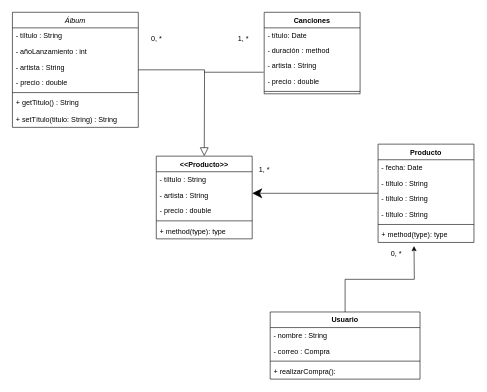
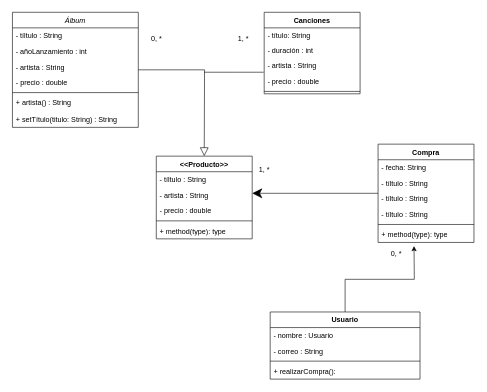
  <mxCell id="0" />
  <mxCell id="1" parent="0" />
  <mxCell id="2" style="edgeStyle=orthogonalEdgeStyle;rounded=0;orthogonalLoop=1;jettySize=auto;html=1;endArrow=block;endFill=0;endSize=12;" parent="1" source="3" edge="1"><mxGeometry relative="1" as="geometry"><mxPoint x="340" y="260" as="targetPoint" /></mxGeometry></mxCell>
  <mxCell id="3" value="Álbum" style="swimlane;fontStyle=2;align=center;verticalAlign=top;childLayout=stackLayout;horizontal=1;startSize=26;horizontalStack=0;resizeParent=1;resizeLast=0;collapsible=1;marginBottom=0;rounded=0;shadow=0;strokeWidth=1;" parent="1" vertex="1"><mxGeometry x="20" y="20" width="210" height="192" as="geometry"><mxRectangle x="230" y="140" width="160" height="26" as="alternateBounds" /></mxGeometry></mxCell>
  <mxCell id="4" value="- tíltulo : String" style="text;align=left;verticalAlign=top;spacingLeft=4;spacingRight=4;overflow=hidden;rotatable=0;points=[[0,0.5],[1,0.5]];portConstraint=eastwest;" parent="3" vertex="1"><mxGeometry y="26" width="210" height="26" as="geometry" /></mxCell>
  <mxCell id="5" value="- añoLanzamiento : int" style="text;align=left;verticalAlign=top;spacingLeft=4;spacingRight=4;overflow=hidden;rotatable=0;points=[[0,0.5],[1,0.5]];portConstraint=eastwest;rounded=0;shadow=0;html=0;" parent="3" vertex="1"><mxGeometry y="52" width="210" height="26" as="geometry" /></mxCell>
  <mxCell id="6" value="- artista : String&#10;" style="text;align=left;verticalAlign=top;spacingLeft=4;spacingRight=4;overflow=hidden;rotatable=0;points=[[0,0.5],[1,0.5]];portConstraint=eastwest;rounded=0;shadow=0;html=0;" parent="3" vertex="1"><mxGeometry y="78" width="210" height="26" as="geometry" /></mxCell>
  <mxCell id="7" value="- precio : double" style="text;strokeColor=none;fillColor=none;align=left;verticalAlign=top;spacingLeft=4;spacingRight=4;overflow=hidden;rotatable=0;points=[[0,0.5],[1,0.5]];portConstraint=eastwest;whiteSpace=wrap;html=1;" parent="3" vertex="1"><mxGeometry y="104" width="210" height="26" as="geometry" /></mxCell>
  <mxCell id="8" value="" style="line;html=1;strokeWidth=1;align=left;verticalAlign=middle;spacingTop=-1;spacingLeft=3;spacingRight=3;rotatable=0;labelPosition=right;points=[];portConstraint=eastwest;" parent="3" vertex="1"><mxGeometry y="130" width="210" height="8" as="geometry" /></mxCell>
- <mxCell id="9" value="+ getTitulo() : String&#10;" style="text;align=left;verticalAlign=top;spacingLeft=4;spacingRight=4;overflow=hidden;rotatable=0;points=[[0,0.5],[1,0.5]];portConstraint=eastwest;" parent="3" vertex="1"><mxGeometry y="138" width="210" height="28" as="geometry" /></mxCell>
+ <mxCell id="9" value="+ artista() : String&#10;" style="text;align=left;verticalAlign=top;spacingLeft=4;spacingRight=4;overflow=hidden;rotatable=0;points=[[0,0.5],[1,0.5]];portConstraint=eastwest;" parent="3" vertex="1"><mxGeometry y="138" width="210" height="28" as="geometry" /></mxCell>
  <mxCell id="10" value="+ setTítulo(titulo: String) : String" style="text;strokeColor=none;fillColor=none;align=left;verticalAlign=top;spacingLeft=4;spacingRight=4;overflow=hidden;rotatable=0;points=[[0,0.5],[1,0.5]];portConstraint=eastwest;whiteSpace=wrap;html=1;" parent="3" vertex="1"><mxGeometry y="166" width="210" height="26" as="geometry" /></mxCell>
  <mxCell id="11" style="edgeStyle=orthogonalEdgeStyle;rounded=0;orthogonalLoop=1;jettySize=auto;html=1;endArrow=none;endFill=0;exitX=-0.006;exitY=0.923;exitDx=0;exitDy=0;exitPerimeter=0;" parent="1" source="15" edge="1"><mxGeometry relative="1" as="geometry"><mxPoint x="340" y="120" as="targetPoint" /></mxGeometry></mxCell>
  <mxCell id="12" value="Canciones" style="swimlane;fontStyle=1;align=center;verticalAlign=top;childLayout=stackLayout;horizontal=1;startSize=26;horizontalStack=0;resizeParent=1;resizeParentMax=0;resizeLast=0;collapsible=1;marginBottom=0;whiteSpace=wrap;html=1;" parent="1" vertex="1"><mxGeometry x="440" y="20" width="160" height="136" as="geometry" /></mxCell>
- <mxCell id="13" value="- título: Date" style="text;strokeColor=none;fillColor=none;align=left;verticalAlign=top;spacingLeft=4;spacingRight=4;overflow=hidden;rotatable=0;points=[[0,0.5],[1,0.5]];portConstraint=eastwest;whiteSpace=wrap;html=1;" parent="12" vertex="1"><mxGeometry y="26" width="160" height="24" as="geometry" /></mxCell>
- <mxCell id="14" value="- duración : method" style="text;strokeColor=none;fillColor=none;align=left;verticalAlign=top;spacingLeft=4;spacingRight=4;overflow=hidden;rotatable=0;points=[[0,0.5],[1,0.5]];portConstraint=eastwest;whiteSpace=wrap;html=1;" parent="12" vertex="1"><mxGeometry y="50" width="160" height="26" as="geometry" /></mxCell>
+ <mxCell id="13" value="- título: String" style="text;strokeColor=none;fillColor=none;align=left;verticalAlign=top;spacingLeft=4;spacingRight=4;overflow=hidden;rotatable=0;points=[[0,0.5],[1,0.5]];portConstraint=eastwest;whiteSpace=wrap;html=1;" parent="12" vertex="1"><mxGeometry y="26" width="160" height="24" as="geometry" /></mxCell>
+ <mxCell id="14" value="- duración : int" style="text;strokeColor=none;fillColor=none;align=left;verticalAlign=top;spacingLeft=4;spacingRight=4;overflow=hidden;rotatable=0;points=[[0,0.5],[1,0.5]];portConstraint=eastwest;whiteSpace=wrap;html=1;" parent="12" vertex="1"><mxGeometry y="50" width="160" height="26" as="geometry" /></mxCell>
  <mxCell id="15" value="- artista : String&#10;" style="text;align=left;verticalAlign=top;spacingLeft=4;spacingRight=4;overflow=hidden;rotatable=0;points=[[0,0.5],[1,0.5]];portConstraint=eastwest;rounded=0;shadow=0;html=0;" parent="12" vertex="1"><mxGeometry y="76" width="160" height="26" as="geometry" /></mxCell>
  <mxCell id="16" value="- precio : double" style="text;strokeColor=none;fillColor=none;align=left;verticalAlign=top;spacingLeft=4;spacingRight=4;overflow=hidden;rotatable=0;points=[[0,0.5],[1,0.5]];portConstraint=eastwest;whiteSpace=wrap;html=1;" parent="12" vertex="1"><mxGeometry y="102" width="160" height="26" as="geometry" /></mxCell>
  <mxCell id="17" value="" style="line;strokeWidth=1;fillColor=none;align=left;verticalAlign=middle;spacingTop=-1;spacingLeft=3;spacingRight=3;rotatable=0;labelPosition=right;points=[];portConstraint=eastwest;strokeColor=inherit;" parent="12" vertex="1"><mxGeometry y="128" width="160" height="8" as="geometry" /></mxCell>
  <mxCell id="18" style="edgeStyle=orthogonalEdgeStyle;rounded=0;orthogonalLoop=1;jettySize=auto;html=1;" parent="1" source="19" edge="1"><mxGeometry relative="1" as="geometry"><mxPoint x="690" y="410" as="targetPoint" /></mxGeometry></mxCell>
  <mxCell id="19" value="Usuario" style="swimlane;fontStyle=1;align=center;verticalAlign=top;childLayout=stackLayout;horizontal=1;startSize=26;horizontalStack=0;resizeParent=1;resizeParentMax=0;resizeLast=0;collapsible=1;marginBottom=0;whiteSpace=wrap;html=1;" parent="1" vertex="1"><mxGeometry x="450" y="520" width="250" height="112" as="geometry" /></mxCell>
- <mxCell id="20" value="- nombre : String" style="text;align=left;verticalAlign=top;spacingLeft=4;spacingRight=4;overflow=hidden;rotatable=0;points=[[0,0.5],[1,0.5]];portConstraint=eastwest;" parent="19" vertex="1"><mxGeometry y="26" width="250" height="26" as="geometry" /></mxCell>
- <mxCell id="21" value="- correo : Compra" style="text;align=left;verticalAlign=top;spacingLeft=4;spacingRight=4;overflow=hidden;rotatable=0;points=[[0,0.5],[1,0.5]];portConstraint=eastwest;" parent="19" vertex="1"><mxGeometry y="52" width="250" height="26" as="geometry" /></mxCell>
+ <mxCell id="20" value="- nombre : Usuario" style="text;align=left;verticalAlign=top;spacingLeft=4;spacingRight=4;overflow=hidden;rotatable=0;points=[[0,0.5],[1,0.5]];portConstraint=eastwest;" parent="19" vertex="1"><mxGeometry y="26" width="250" height="26" as="geometry" /></mxCell>
+ <mxCell id="21" value="- correo : String" style="text;align=left;verticalAlign=top;spacingLeft=4;spacingRight=4;overflow=hidden;rotatable=0;points=[[0,0.5],[1,0.5]];portConstraint=eastwest;" parent="19" vertex="1"><mxGeometry y="52" width="250" height="26" as="geometry" /></mxCell>
  <mxCell id="22" value="" style="line;strokeWidth=1;fillColor=none;align=left;verticalAlign=middle;spacingTop=-1;spacingLeft=3;spacingRight=3;rotatable=0;labelPosition=right;points=[];portConstraint=eastwest;strokeColor=inherit;" parent="19" vertex="1"><mxGeometry y="78" width="250" height="8" as="geometry" /></mxCell>
  <mxCell id="23" value="+ realizarCompra():&amp;nbsp;" style="text;strokeColor=none;fillColor=none;align=left;verticalAlign=top;spacingLeft=4;spacingRight=4;overflow=hidden;rotatable=0;points=[[0,0.5],[1,0.5]];portConstraint=eastwest;whiteSpace=wrap;html=1;" parent="19" vertex="1"><mxGeometry y="86" width="250" height="26" as="geometry" /></mxCell>
  <mxCell id="24" style="edgeStyle=orthogonalEdgeStyle;rounded=0;orthogonalLoop=1;jettySize=auto;html=1;entryX=1;entryY=0.385;entryDx=0;entryDy=0;entryPerimeter=0;endSize=14;" parent="1" source="25" target="34" edge="1"><mxGeometry relative="1" as="geometry"><mxPoint x="430" y="322" as="targetPoint" /></mxGeometry></mxCell>
- <mxCell id="25" value="Producto" style="swimlane;fontStyle=1;align=center;verticalAlign=top;childLayout=stackLayout;horizontal=1;startSize=26;horizontalStack=0;resizeParent=1;resizeParentMax=0;resizeLast=0;collapsible=1;marginBottom=0;whiteSpace=wrap;html=1;" parent="1" vertex="1"><mxGeometry x="630" y="240" width="160" height="164" as="geometry" /></mxCell>
- <mxCell id="26" value="- fecha: Date" style="text;align=left;verticalAlign=top;spacingLeft=4;spacingRight=4;overflow=hidden;rotatable=0;points=[[0,0.5],[1,0.5]];portConstraint=eastwest;" parent="25" vertex="1"><mxGeometry y="26" width="160" height="26" as="geometry" /></mxCell>
+ <mxCell id="25" value="Compra" style="swimlane;fontStyle=1;align=center;verticalAlign=top;childLayout=stackLayout;horizontal=1;startSize=26;horizontalStack=0;resizeParent=1;resizeParentMax=0;resizeLast=0;collapsible=1;marginBottom=0;whiteSpace=wrap;html=1;" parent="1" vertex="1"><mxGeometry x="630" y="240" width="160" height="164" as="geometry" /></mxCell>
+ <mxCell id="26" value="- fecha: String" style="text;align=left;verticalAlign=top;spacingLeft=4;spacingRight=4;overflow=hidden;rotatable=0;points=[[0,0.5],[1,0.5]];portConstraint=eastwest;" parent="25" vertex="1"><mxGeometry y="26" width="160" height="26" as="geometry" /></mxCell>
  <mxCell id="27" value="- tíltulo : String" style="text;align=left;verticalAlign=top;spacingLeft=4;spacingRight=4;overflow=hidden;rotatable=0;points=[[0,0.5],[1,0.5]];portConstraint=eastwest;" parent="25" vertex="1"><mxGeometry y="52" width="160" height="26" as="geometry" /></mxCell>
  <mxCell id="28" value="- tíltulo : String" style="text;align=left;verticalAlign=top;spacingLeft=4;spacingRight=4;overflow=hidden;rotatable=0;points=[[0,0.5],[1,0.5]];portConstraint=eastwest;" parent="25" vertex="1"><mxGeometry y="78" width="160" height="26" as="geometry" /></mxCell>
  <mxCell id="29" value="- tíltulo : String" style="text;align=left;verticalAlign=top;spacingLeft=4;spacingRight=4;overflow=hidden;rotatable=0;points=[[0,0.5],[1,0.5]];portConstraint=eastwest;" parent="25" vertex="1"><mxGeometry y="104" width="160" height="26" as="geometry" /></mxCell>
  <mxCell id="30" value="" style="line;strokeWidth=1;fillColor=none;align=left;verticalAlign=middle;spacingTop=-1;spacingLeft=3;spacingRight=3;rotatable=0;labelPosition=right;points=[];portConstraint=eastwest;strokeColor=inherit;" parent="25" vertex="1"><mxGeometry y="130" width="160" height="8" as="geometry" /></mxCell>
  <mxCell id="31" value="+ method(type): type" style="text;strokeColor=none;fillColor=none;align=left;verticalAlign=top;spacingLeft=4;spacingRight=4;overflow=hidden;rotatable=0;points=[[0,0.5],[1,0.5]];portConstraint=eastwest;whiteSpace=wrap;html=1;" parent="25" vertex="1"><mxGeometry y="138" width="160" height="26" as="geometry" /></mxCell>
  <mxCell id="32" value="&amp;lt;&amp;lt;Producto&amp;gt;&amp;gt;" style="swimlane;fontStyle=1;align=center;verticalAlign=top;childLayout=stackLayout;horizontal=1;startSize=26;horizontalStack=0;resizeParent=1;resizeParentMax=0;resizeLast=0;collapsible=1;marginBottom=0;whiteSpace=wrap;html=1;" parent="1" vertex="1"><mxGeometry x="260" y="260" width="160" height="138" as="geometry" /></mxCell>
  <mxCell id="33" value="- tíltulo : String" style="text;align=left;verticalAlign=top;spacingLeft=4;spacingRight=4;overflow=hidden;rotatable=0;points=[[0,0.5],[1,0.5]];portConstraint=eastwest;" parent="32" vertex="1"><mxGeometry y="26" width="160" height="26" as="geometry" /></mxCell>
  <mxCell id="34" value="- artista : String&#10;" style="text;align=left;verticalAlign=top;spacingLeft=4;spacingRight=4;overflow=hidden;rotatable=0;points=[[0,0.5],[1,0.5]];portConstraint=eastwest;rounded=0;shadow=0;html=0;" parent="32" vertex="1"><mxGeometry y="52" width="160" height="26" as="geometry" /></mxCell>
  <mxCell id="35" value="- precio : double" style="text;strokeColor=none;fillColor=none;align=left;verticalAlign=top;spacingLeft=4;spacingRight=4;overflow=hidden;rotatable=0;points=[[0,0.5],[1,0.5]];portConstraint=eastwest;whiteSpace=wrap;html=1;" parent="32" vertex="1"><mxGeometry y="78" width="160" height="26" as="geometry" /></mxCell>
  <mxCell id="36" value="" style="line;strokeWidth=1;fillColor=none;align=left;verticalAlign=middle;spacingTop=-1;spacingLeft=3;spacingRight=3;rotatable=0;labelPosition=right;points=[];portConstraint=eastwest;strokeColor=inherit;" parent="32" vertex="1"><mxGeometry y="104" width="160" height="8" as="geometry" /></mxCell>
  <mxCell id="37" value="+ method(type): type" style="text;strokeColor=none;fillColor=none;align=left;verticalAlign=top;spacingLeft=4;spacingRight=4;overflow=hidden;rotatable=0;points=[[0,0.5],[1,0.5]];portConstraint=eastwest;whiteSpace=wrap;html=1;" parent="32" vertex="1"><mxGeometry y="112" width="160" height="26" as="geometry" /></mxCell>
  <mxCell id="38" value="0, *" style="text;html=1;align=center;verticalAlign=middle;resizable=0;points=[];autosize=1;strokeColor=none;fillColor=none;" parent="1" vertex="1"><mxGeometry x="240" y="50" width="40" height="30" as="geometry" /></mxCell>
  <mxCell id="39" value="1, *" style="text;html=1;align=center;verticalAlign=middle;resizable=0;points=[];autosize=1;strokeColor=none;fillColor=none;" parent="1" vertex="1"><mxGeometry x="385" y="50" width="40" height="30" as="geometry" /></mxCell>
  <mxCell id="40" value="1, *" style="text;html=1;align=center;verticalAlign=middle;resizable=0;points=[];autosize=1;strokeColor=none;fillColor=none;" parent="1" vertex="1"><mxGeometry x="420" y="268" width="40" height="30" as="geometry" /></mxCell>
  <mxCell id="41" value="0, *" style="text;html=1;align=center;verticalAlign=middle;resizable=0;points=[];autosize=1;strokeColor=none;fillColor=none;" parent="1" vertex="1"><mxGeometry x="640" y="408" width="40" height="30" as="geometry" /></mxCell>
